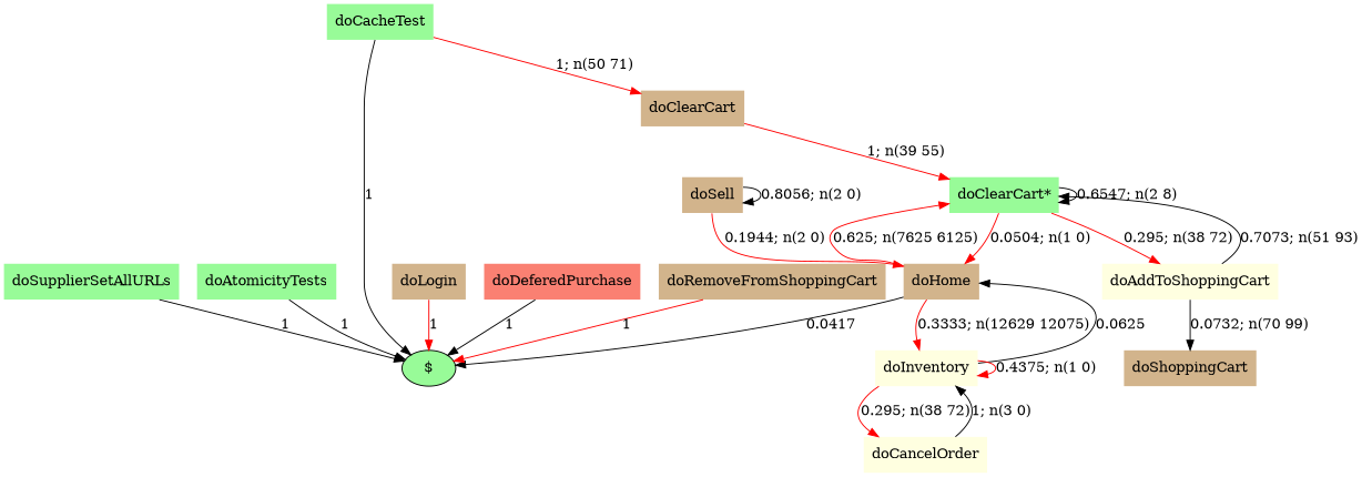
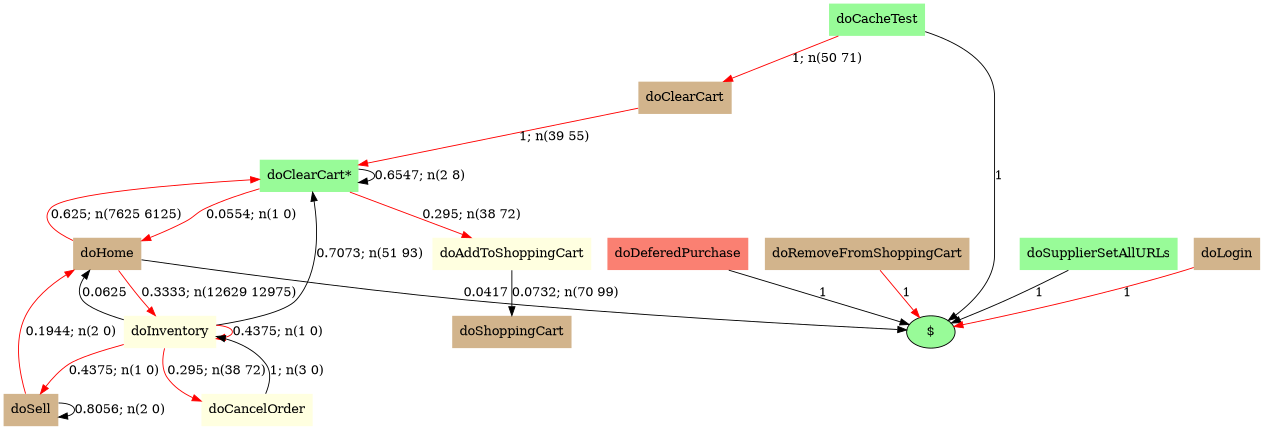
  digraph {
    fontname="DejaVu Serif"
    node [fillcolor=tan fontname="DejaVu Serif" shape=none style=filled]
    edge [color=red fontname="DejaVu Serif" style=solid]
    n1 [fillcolor=palegreen label="doClearCart*"]
    n2 [fillcolor=lightyellow label=doAddToShoppingCart]
    n3 [label=doHome]
    n4 [label=doShoppingCart]
    "$" [fillcolor=palegreen shape=""]
    n6 [fillcolor=lightyellow label=doInventory]
    n7 [fillcolor=palegreen label=doSupplierSetAllURLs]
-   n8 [fillcolor=palegreen label=doAtomicityTests]
    n9 [fillcolor=palegreen label=doCacheTest]
    n10 [label=doClearCart]
    n11 [label=doLogin]
    n12 [fillcolor=salmon label=doDeferedPurchase]
    n13 [label=doSell]
    n14 [fillcolor=lightyellow label=doCancelOrder]
    n15 [label=doRemoveFromShoppingCart]
    n1 -> n1 [color=black label="0.6547; n(2 8)"]
    n1 -> n2 [label="0.295; n(38 72)"]
-   n1 -> n3 [label="0.0504; n(1 0)"]
-   n2 -> n1 [color=black label="0.7073; n(51 93)"]
+   n1 -> n3 [label="0.0554; n(1 0)"]
+   n6 -> n1 [color=black label="0.7073; n(51 93)"]
    n2 -> n4 [color=black label="0.0732; n(70 99)"]
    n3 -> n1 [label="0.625; n(7625 6125)"]
    n3 -> "$" [color=black label=0.0417]
-   n3 -> n6 [label="0.3333; n(12629 12075)"]
+   n3 -> n6 [label="0.3333; n(12629 12975)"]
    n6 -> n3 [color=black label=0.0625]
    n6 -> n6 [label="0.4375; n(1 0)"]
+   n6 -> n13 [label="0.4375; n(1 0)"]
    n6 -> n14 [label="0.295; n(38 72)"]
    n7 -> "$" [color=black label=1]
-   n8 -> "$" [color=black label=1]
    n9 -> "$" [color=black label=1]
    n9 -> n10 [label="1; n(50 71)"]
    n10 -> n1 [label="1; n(39 55)"]
    n11 -> "$" [label=1]
    n12 -> "$" [color=black label=1]
    n13 -> n3 [label="0.1944; n(2 0)"]
    n13 -> n13 [color=black label="0.8056; n(2 0)"]
    n14 -> n6 [color=black label="1; n(3 0)"]
    n15 -> "$" [label=1]
  }
